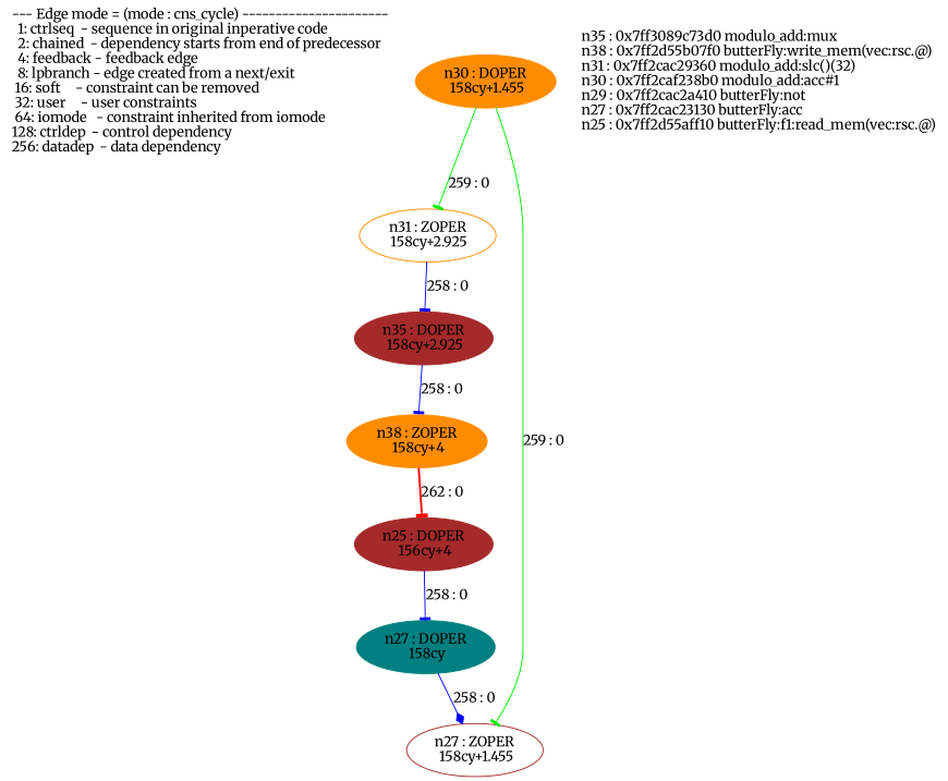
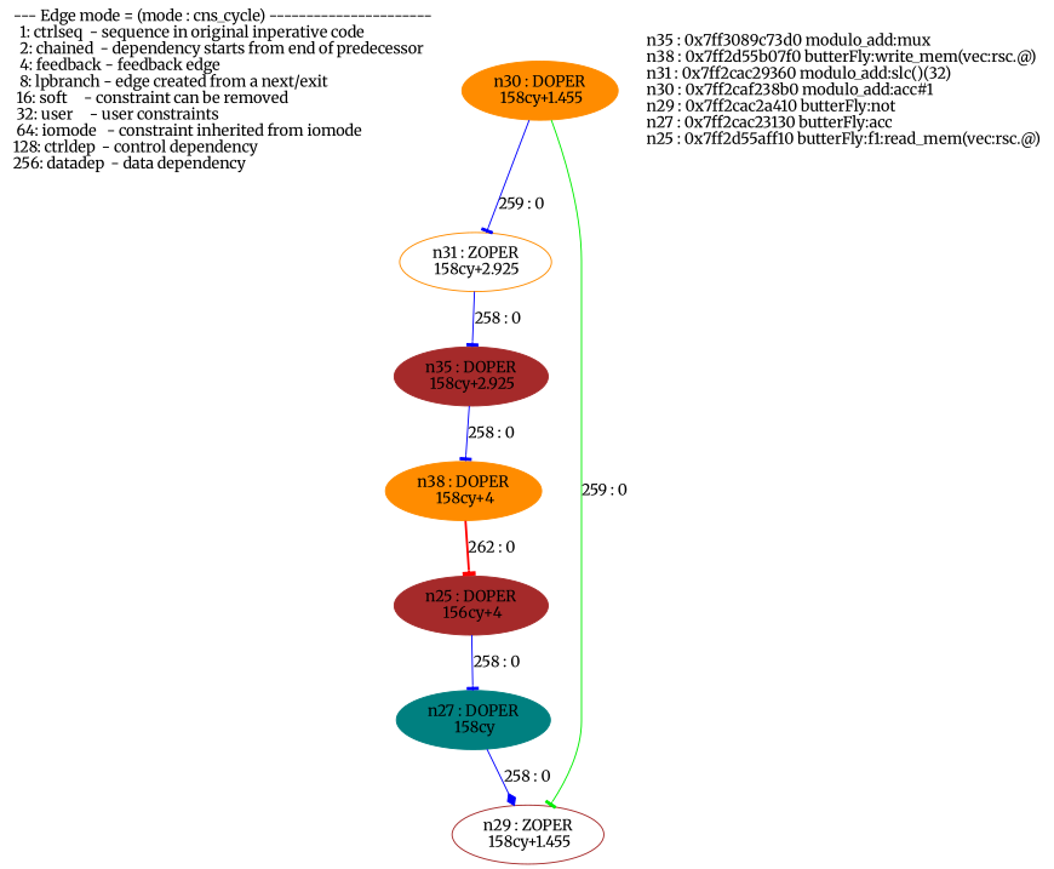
  digraph {
    fontname=Merriweather
    node [color=teal fontname=Merriweather shape=ellipse style=filled]
    edge [arrowhead=tee color=blue fontname=Merriweather]
    n1 [label="--- Edge mode = (mode : cns_cycle) ----------------------\l  1: ctrlseq  - sequence in original inperative code     \l  2: chained  - dependency starts from end of predecessor\l  4: feedback - feedback edge                            \l  8: lpbranch - edge created from a next/exit            \l 16: soft     - constraint can be removed                \l 32: user     - user constraints                         \l 64: iomode   - constraint inherited from iomode         \l128: ctrldep  - control dependency                       \l256: datadep  - data dependency                          \l" labeljust=left shape=none style=""]
    n2 [color=brown label="n35 : DOPER\n 158cy+2.925\n"]
-   n3 [color=darkorange label="n38 : ZOPER\n 158cy+4\n"]
+   n3 [color=darkorange label="n38 : DOPER\n 158cy+4\n"]
    n4 [color=brown label="n25 : DOPER\n 156cy+4\n"]
    n5 [label="n27 : DOPER\n 158cy\n"]
    n6 [color=darkorange label="n31 : ZOPER\n 158cy+2.925\n" style=""]
    n7 [color=darkorange label="n30 : DOPER\n 158cy+1.455\n"]
-   n8 [color=brown label="n27 : ZOPER\n 158cy+1.455\n" style=""]
+   n8 [color=brown label="n29 : ZOPER\n 158cy+1.455\n" style=""]
    n9 [label="n35 : 0x7ff3089c73d0 modulo_add:mux\ln38 : 0x7ff2d55b07f0 butterFly:write_mem(vec:rsc.@)\ln31 : 0x7ff2cac29360 modulo_add:slc()(32)\ln30 : 0x7ff2caf238b0 modulo_add:acc#1\ln29 : 0x7ff2cac2a410 butterFly:not\ln27 : 0x7ff2cac23130 butterFly:acc\ln25 : 0x7ff2d55aff10 butterFly:f1:read_mem(vec:rsc.@)\l" labeljust=left shape=none style=""]
    n2 -> n3 [label="258 : 0"]
    n3 -> n4 [color=red label="262 : 0" style=bold]
    n4 -> n5 [label="258 : 0"]
    n5 -> n8 [arrowhead=diamond label="258 : 0"]
    n6 -> n2 [label="258 : 0"]
-   n7 -> n6 [color=green2 label="259 : 0"]
+   n7 -> n6 [label="259 : 0"]
    n7 -> n8 [color=green2 label="259 : 0"]
  }
